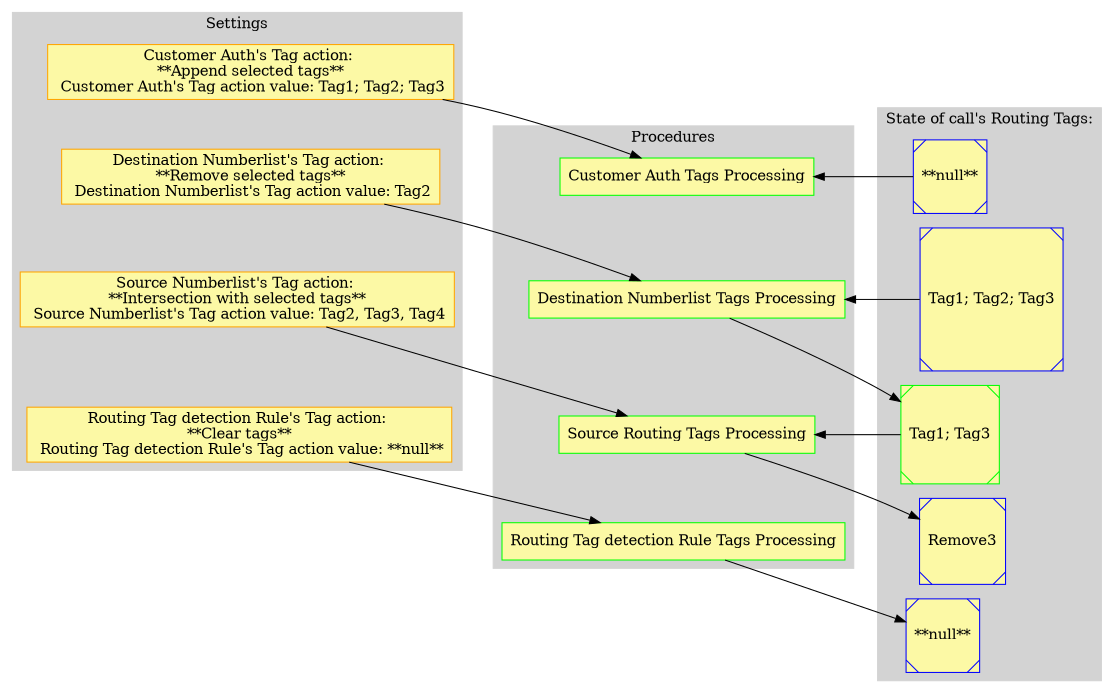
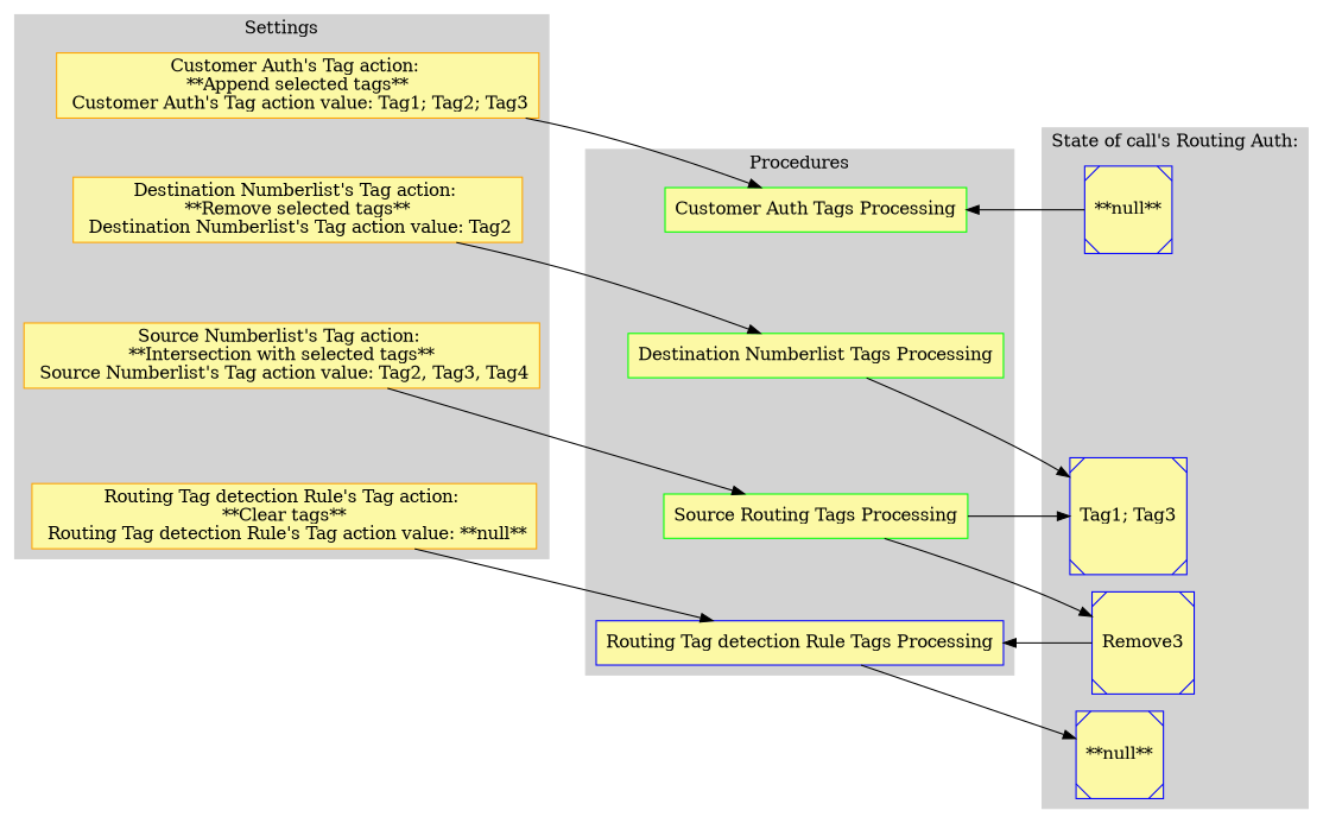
  digraph {
    mindist=0.5
    nodesep=1
    ranksep=0.2
    node [color=blue fillcolor="#FCF9A5" shape=box sides=4 style=filled]
    n1 [color=orange label="Customer Auth's Tag action: \n **Append selected tags** \n Customer Auth's Tag action value: Tag1; Tag2; Tag3"]
    n2 [color=orange label="Destination Numberlist's Tag action: \n **Remove selected tags** \n Destination Numberlist's Tag action value: Tag2"]
    n3 [color=orange label="Source Numberlist's Tag action: \n **Intersection with selected tags** \n Source Numberlist's Tag action value: Tag2, Tag3, Tag4"]
    n4 [color=orange label="Routing Tag detection Rule's Tag action: \n **Clear tags** \n Routing Tag detection Rule's Tag action value: **null**"]
    n5 [color=green label="Customer Auth Tags Processing"]
    n6 [color=green label="Destination Numberlist Tags Processing"]
    n7 [color=green label="Source Routing Tags Processing"]
-   n8 [color=green label="Routing Tag detection Rule Tags Processing"]
+   n8 [label="Routing Tag detection Rule Tags Processing"]
    n9 [label="**null**" shape=Msquare]
-   n10 [label="Tag1; Tag2; Tag3" shape=Msquare]
-   n11 [color=green label="Tag1; Tag3" shape=Msquare]
+   n11 [label="Tag1; Tag3" shape=Msquare]
    n12 [label=Remove3 shape=Msquare]
    n13 [label="**null**" shape=Msquare]
    subgraph cluster_1 {
      color=lightgrey
      label=Settings
      style=filled
      n1
      n2
      n3
      n4
    }
    subgraph cluster_2 {
      color=lightgrey
      label=Procedures
      style=filled
      n5
      n6
      n7
      n8
    }
    subgraph cluster_3 {
      color=lightgrey
-     label="State of call's Routing Tags:"
+     label="State of call's Routing Auth:"
      style=filled
      n9
-     n10
      n11
      n12
      n13
    }
    n1 -> n2 [style=invis]
    n1 -> n5
    n2 -> n3 [style=invis]
    n2 -> n6
    n3 -> n4 [style=invis]
    n3 -> n7
    n4 -> n8
    n5 -> n6 [style=invis]
    n6 -> n7 [style=invis]
    n6 -> n11
    n7 -> n8 [style=invis]
    n7 -> n12
    n8 -> n13
    n9 -> n5
-   n9 -> n10 [style=invis]
-   n10 -> n6
-   n10 -> n11 [style=invis]
-   n11 -> n7
+   n7 -> n11
    n11 -> n12 [style=invis]
+   n12 -> n8
    n12 -> n13 [style=invis]
  }
